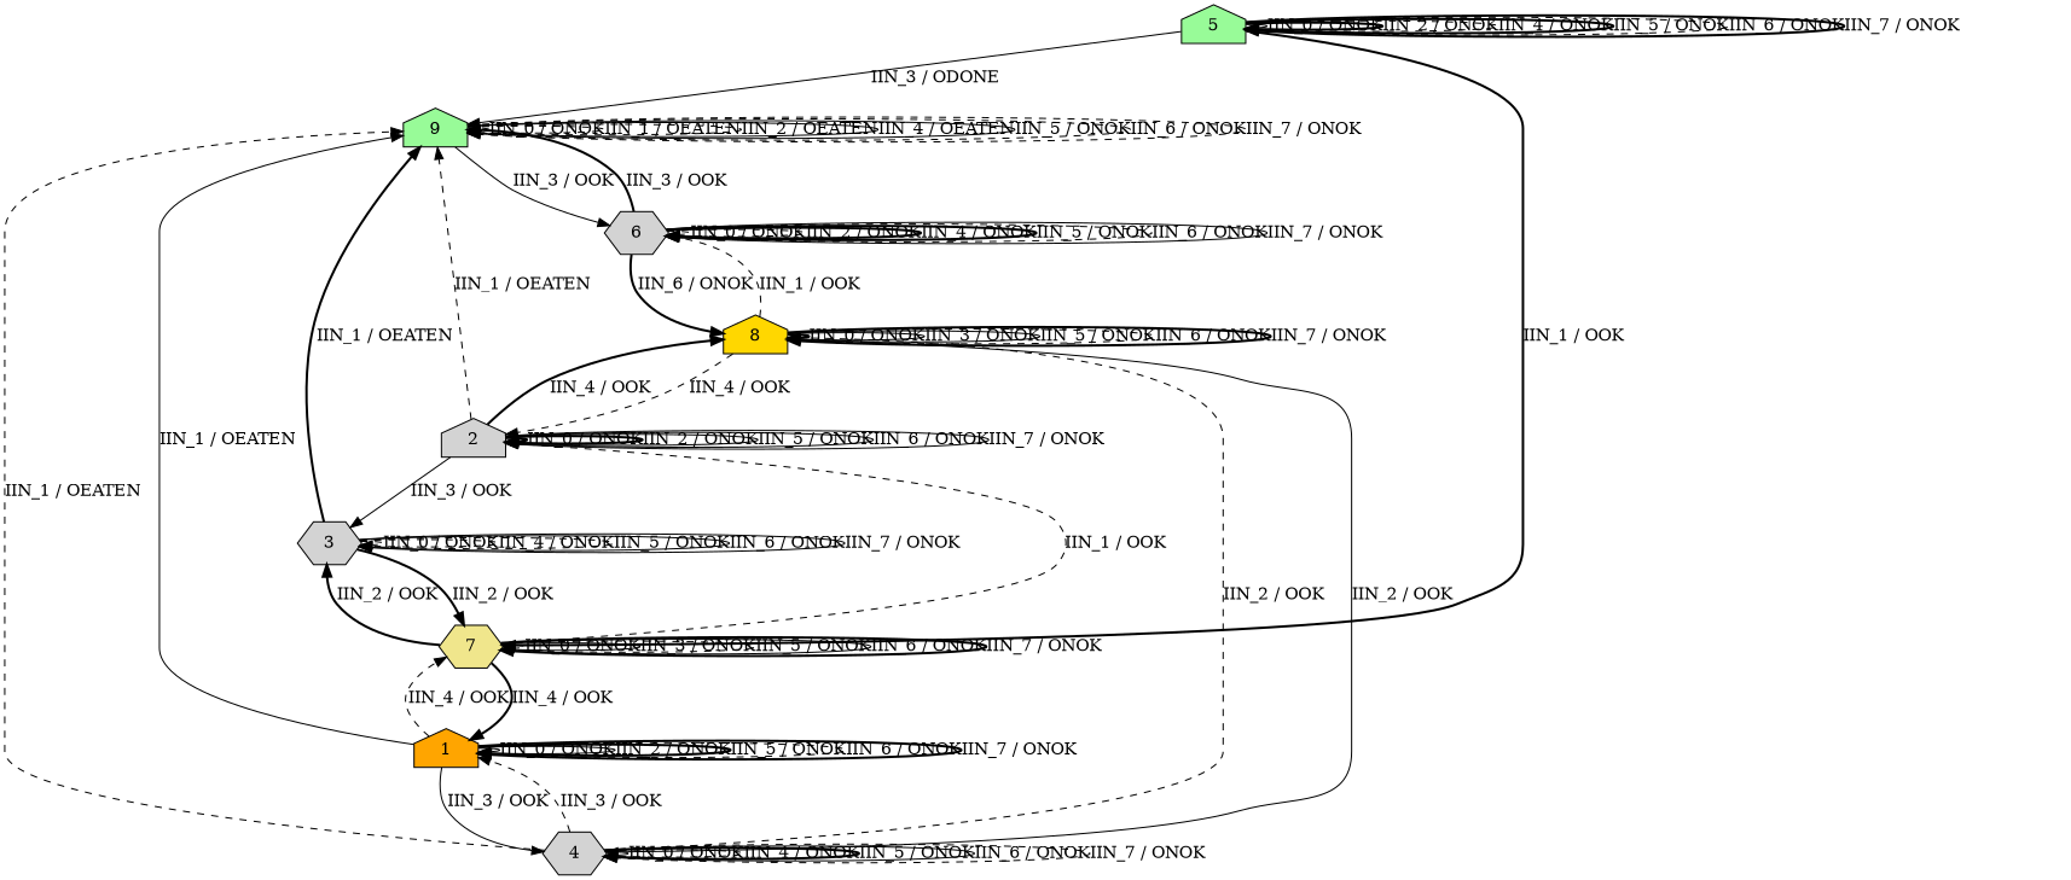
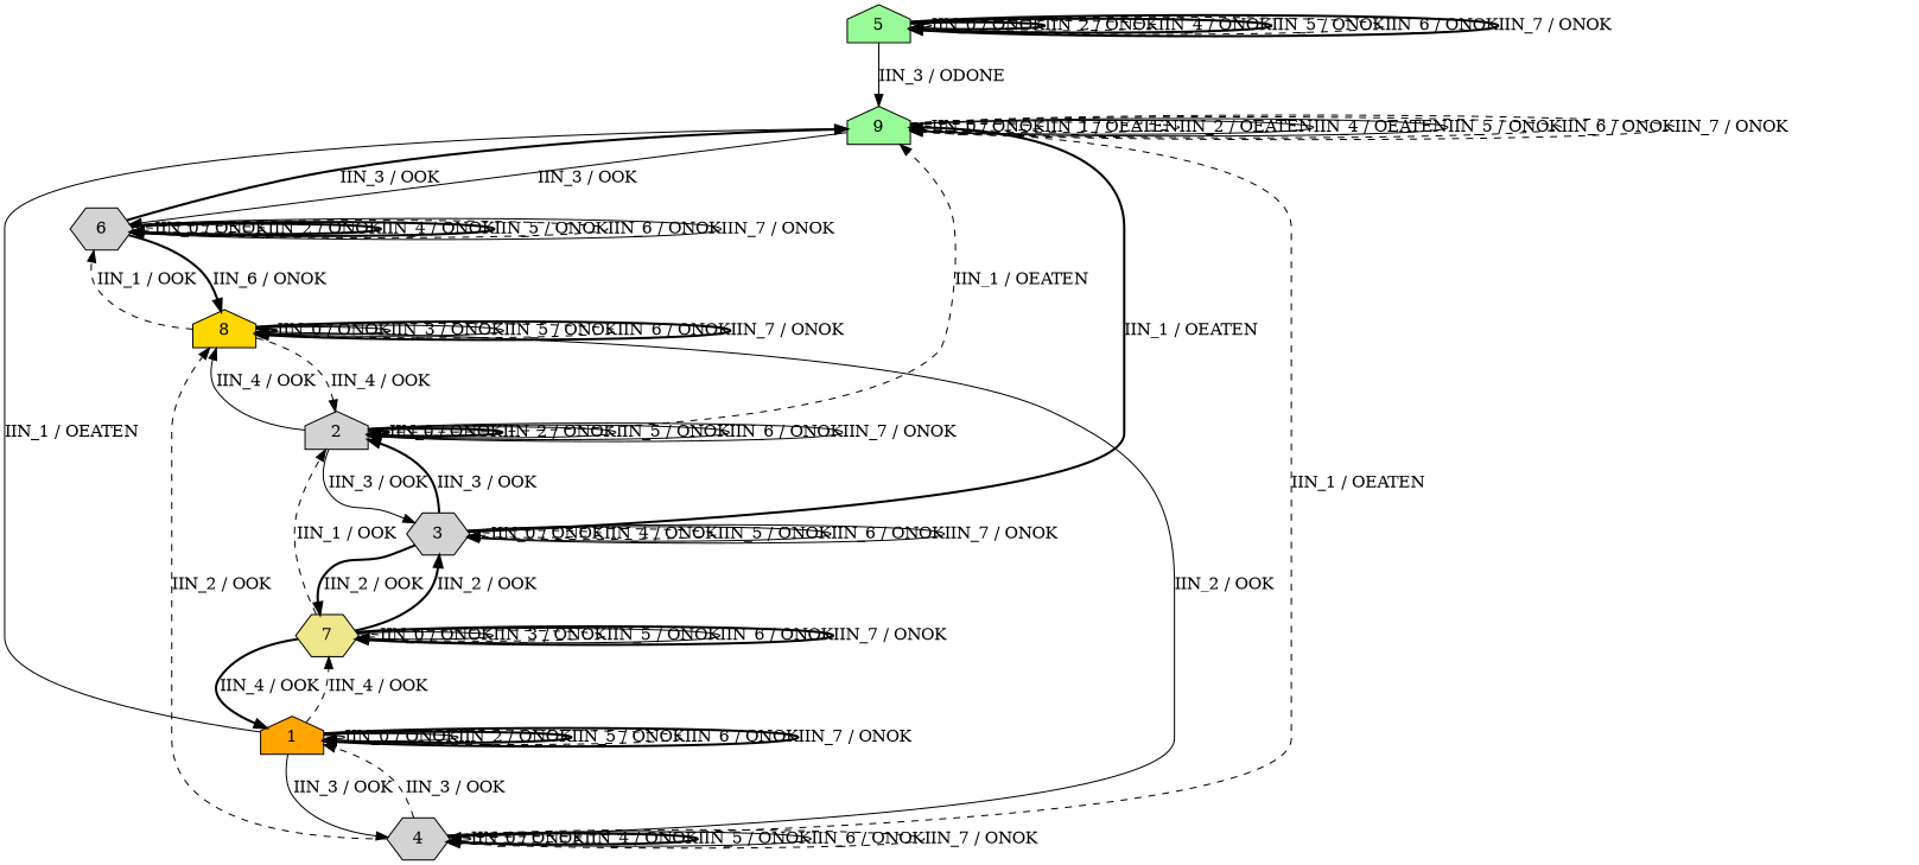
  digraph {
    node [fillcolor=lightgrey shape=house style=filled]
    edge [style=dashed]
    n1 [fillcolor=palegreen label=9]
    6 [shape=hexagon]
    8 [fillcolor=gold]
    1 [fillcolor=orange]
    4 [shape=hexagon]
    7 [fillcolor=khaki shape=hexagon]
    2
    3 [shape=hexagon]
    5 [fillcolor=palegreen]
    n1 -> n1 [label="IIN_0 / ONOK"]
    n1 -> n1 [label="IIN_1 / OEATEN"]
    n1 -> n1 [label="IIN_2 / OEATEN"]
    n1 -> n1 [label="IIN_4 / OEATEN" style=solid]
    n1 -> n1 [label="IIN_5 / ONOK" style=solid]
    n1 -> n1 [label="IIN_6 / ONOK"]
    n1 -> n1 [label="IIN_7 / ONOK"]
    n1 -> 6 [label="IIN_3 / OOK" style=solid]
    6 -> n1 [label="IIN_3 / OOK" style=bold]
    6 -> 6 [label="IIN_0 / ONOK"]
    6 -> 6 [label="IIN_2 / ONOK"]
    6 -> 6 [label="IIN_4 / ONOK" style=bold]
    6 -> 6 [label="IIN_5 / ONOK" style=bold]
    6 -> 6 [label="IIN_6 / ONOK"]
    6 -> 6 [label="IIN_7 / ONOK" style=solid]
    6 -> 8 [label="IIN_6 / ONOK" style=bold]
    8 -> 6 [label="IIN_1 / OOK"]
    8 -> 8 [label="IIN_0 / ONOK" style=bold]
    8 -> 8 [label="IIN_3 / ONOK" style=solid]
    8 -> 8 [label="IIN_5 / ONOK" style=solid]
    8 -> 8 [label="IIN_6 / ONOK"]
    8 -> 8 [label="IIN_7 / ONOK" style=bold]
    8 -> 4 [label="IIN_2 / OOK" style=solid]
    8 -> 2 [label="IIN_4 / OOK"]
    1 -> n1 [label="IIN_1 / OEATEN" style=solid]
    1 -> 1 [label="IIN_0 / ONOK" style=solid]
    1 -> 1 [label="IIN_2 / ONOK" style=solid]
    1 -> 1 [label="IIN_5 / ONOK" style=bold]
    1 -> 1 [label="IIN_6 / ONOK"]
    1 -> 1 [label="IIN_7 / ONOK" style=bold]
    1 -> 4 [label="IIN_3 / OOK" style=solid]
    1 -> 7 [label="IIN_4 / OOK"]
    4 -> n1 [label="IIN_1 / OEATEN"]
    4 -> 8 [label="IIN_2 / OOK"]
    4 -> 1 [label="IIN_3 / OOK"]
    4 -> 4 [label="IIN_0 / ONOK" style=solid]
    4 -> 4 [label="IIN_4 / ONOK"]
    4 -> 4 [label="IIN_5 / ONOK" style=bold]
    4 -> 4 [label="IIN_6 / ONOK" style=solid]
    4 -> 4 [label="IIN_7 / ONOK"]
    7 -> 1 [label="IIN_4 / OOK" style=bold]
    7 -> 7 [label="IIN_0 / ONOK"]
    7 -> 7 [label="IIN_3 / ONOK" style=solid]
    7 -> 7 [label="IIN_5 / ONOK"]
    7 -> 7 [label="IIN_6 / ONOK" style=solid]
    7 -> 7 [label="IIN_7 / ONOK" style=bold]
    7 -> 2 [label="IIN_1 / OOK"]
    7 -> 3 [label="IIN_2 / OOK" style=bold]
    2 -> n1 [label="IIN_1 / OEATEN"]
-   2 -> 8 [label="IIN_4 / OOK" style=bold]
+   2 -> 8 [label="IIN_4 / OOK" style=solid]
    2 -> 2 [label="IIN_0 / ONOK" style=bold]
    2 -> 2 [label="IIN_2 / ONOK" style=bold]
    2 -> 2 [label="IIN_5 / ONOK" style=solid]
    2 -> 2 [label="IIN_6 / ONOK" style=solid]
    2 -> 2 [label="IIN_7 / ONOK" style=solid]
    2 -> 3 [label="IIN_3 / OOK" style=solid]
    3 -> n1 [label="IIN_1 / OEATEN" style=bold]
    3 -> 7 [label="IIN_2 / OOK" style=bold]
+   3 -> 2 [label="IIN_3 / OOK" style=bold]
    3 -> 3 [label="IIN_0 / ONOK"]
    3 -> 3 [label="IIN_4 / ONOK"]
    3 -> 3 [label="IIN_5 / ONOK"]
    3 -> 3 [label="IIN_6 / ONOK" style=solid]
    3 -> 3 [label="IIN_7 / ONOK" style=solid]
    5 -> n1 [label="IIN_3 / ODONE" style=solid]
-   5 -> 7 [label="IIN_1 / OOK" style=bold]
    5 -> 5 [label="IIN_0 / ONOK" style=solid]
    5 -> 5 [label="IIN_2 / ONOK" style=bold]
    5 -> 5 [label="IIN_4 / ONOK"]
    5 -> 5 [label="IIN_5 / ONOK" style=bold]
    5 -> 5 [label="IIN_6 / ONOK"]
    5 -> 5 [label="IIN_7 / ONOK" style=bold]
  }
